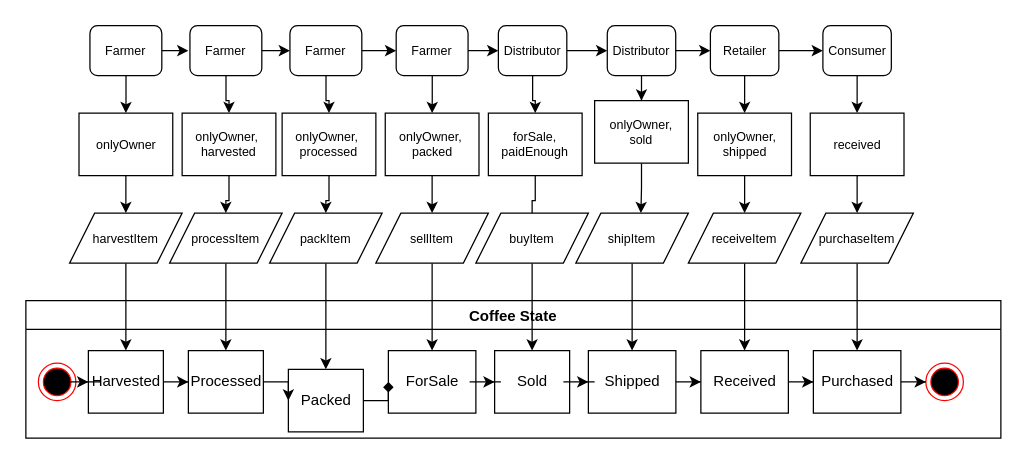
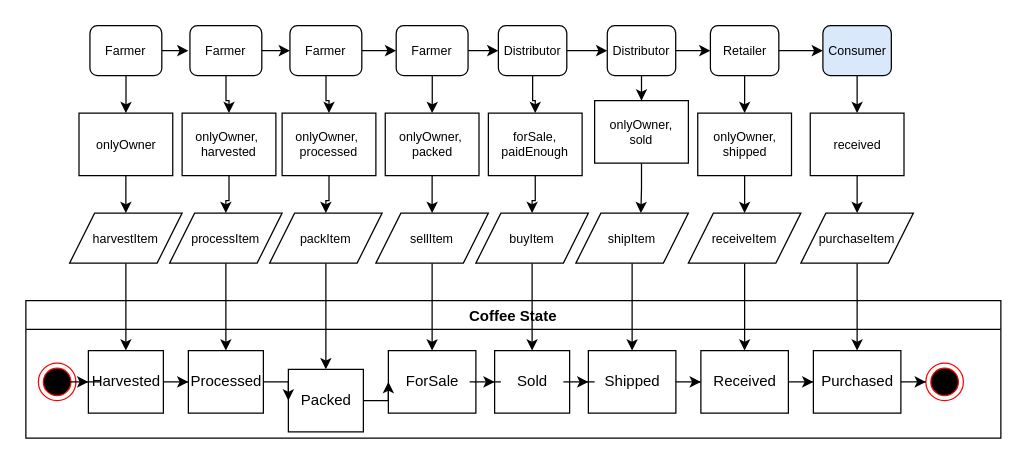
  <mxCell id="0" />
  <mxCell id="1" parent="0" />
  <mxCell id="2" value="Coffee State" style="swimlane;" vertex="1" parent="1"><mxGeometry x="20" y="240" width="780" height="110" as="geometry" /></mxCell>
  <mxCell id="3" value="" style="ellipse;html=1;shape=endState;fillColor=#000000;strokeColor=#ff0000;" vertex="1" parent="2"><mxGeometry x="720" y="50" width="30" height="30" as="geometry" /></mxCell>
  <mxCell id="4" value="" style="ellipse;html=1;shape=endState;fillColor=#000000;strokeColor=#ff0000;" vertex="1" parent="2"><mxGeometry x="10" y="50" width="30" height="30" as="geometry" /></mxCell>
  <mxCell id="5" value="Harvested" style="html=1;" vertex="1" parent="2"><mxGeometry x="50" y="40" width="60" height="50" as="geometry" /></mxCell>
  <mxCell id="6" style="edgeStyle=orthogonalEdgeStyle;rounded=0;orthogonalLoop=1;jettySize=auto;html=1;entryX=0;entryY=0.5;entryDx=0;entryDy=0;" edge="1" parent="2" source="4" target="5"><mxGeometry relative="1" as="geometry" /></mxCell>
  <mxCell id="7" value="Processed" style="html=1;" vertex="1" parent="2"><mxGeometry x="130" y="40" width="60" height="50" as="geometry" /></mxCell>
  <mxCell id="8" style="edgeStyle=orthogonalEdgeStyle;rounded=0;orthogonalLoop=1;jettySize=auto;html=1;" edge="1" parent="2" source="5" target="7"><mxGeometry relative="1" as="geometry" /></mxCell>
  <mxCell id="9" value="Packed" style="html=1;" vertex="1" parent="2"><mxGeometry x="210" y="55" width="60" height="50" as="geometry" /></mxCell>
  <mxCell id="10" style="edgeStyle=orthogonalEdgeStyle;rounded=0;orthogonalLoop=1;jettySize=auto;html=1;entryX=0;entryY=0.5;entryDx=0;entryDy=0;" edge="1" parent="2" source="7" target="9"><mxGeometry relative="1" as="geometry" /></mxCell>
  <mxCell id="11" value="Received" style="html=1;" vertex="1" parent="2"><mxGeometry x="540" y="40" width="70" height="50" as="geometry" /></mxCell>
  <mxCell id="12" value="Purchased" style="html=1;" vertex="1" parent="2"><mxGeometry x="630" y="40" width="70" height="50" as="geometry" /></mxCell>
  <mxCell id="13" style="edgeStyle=orthogonalEdgeStyle;rounded=0;orthogonalLoop=1;jettySize=auto;html=1;entryX=0;entryY=0.5;entryDx=0;entryDy=0;" edge="1" parent="2" source="11" target="12"><mxGeometry relative="1" as="geometry" /></mxCell>
  <mxCell id="14" style="edgeStyle=orthogonalEdgeStyle;rounded=0;orthogonalLoop=1;jettySize=auto;html=1;entryX=0;entryY=0.5;entryDx=0;entryDy=0;" edge="1" parent="2" source="12" target="3"><mxGeometry relative="1" as="geometry" /></mxCell>
  <mxCell id="15" value="Shipped" style="html=1;" vertex="1" parent="2"><mxGeometry x="450" y="40" width="70" height="50" as="geometry" /></mxCell>
  <mxCell id="16" style="edgeStyle=orthogonalEdgeStyle;rounded=0;orthogonalLoop=1;jettySize=auto;html=1;entryX=0;entryY=0.5;entryDx=0;entryDy=0;" edge="1" parent="2" source="15" target="11"><mxGeometry relative="1" as="geometry" /></mxCell>
  <mxCell id="17" value="ForSale" style="html=1;" vertex="1" parent="2"><mxGeometry x="290" y="40" width="70" height="50" as="geometry" /></mxCell>
- <mxCell id="18" style="edgeStyle=orthogonalEdgeStyle;rounded=0;orthogonalLoop=1;jettySize=auto;html=1;entryX=0;entryY=0.5;entryDx=0;entryDy=0;endArrow=diamond;" edge="1" parent="2" source="9" target="17"><mxGeometry relative="1" as="geometry" /></mxCell>
+ <mxCell id="18" style="edgeStyle=orthogonalEdgeStyle;rounded=0;orthogonalLoop=1;jettySize=auto;html=1;entryX=0;entryY=0.5;entryDx=0;entryDy=0;" edge="1" parent="2" source="9" target="17"><mxGeometry relative="1" as="geometry" /></mxCell>
  <mxCell id="19" value="Sold" style="html=1;" vertex="1" parent="2"><mxGeometry x="375" y="40" width="60" height="50" as="geometry" /></mxCell>
  <mxCell id="20" style="edgeStyle=orthogonalEdgeStyle;rounded=0;orthogonalLoop=1;jettySize=auto;html=1;entryX=0;entryY=0.5;entryDx=0;entryDy=0;" edge="1" parent="2" source="17" target="19"><mxGeometry relative="1" as="geometry" /></mxCell>
  <mxCell id="21" style="edgeStyle=orthogonalEdgeStyle;rounded=0;orthogonalLoop=1;jettySize=auto;html=1;entryX=0;entryY=0.5;entryDx=0;entryDy=0;" edge="1" parent="2" source="19" target="15"><mxGeometry relative="1" as="geometry" /></mxCell>
  <mxCell id="22" style="edgeStyle=orthogonalEdgeStyle;rounded=0;orthogonalLoop=1;jettySize=auto;html=1;fontSize=10;" edge="1" parent="1" source="23" target="5"><mxGeometry relative="1" as="geometry" /></mxCell>
  <mxCell id="23" value="&lt;font style=&quot;font-size: 10px;&quot;&gt;harvestItem&lt;/font&gt;" style="shape=parallelogram;perimeter=parallelogramPerimeter;whiteSpace=wrap;html=1;fixedSize=1;" vertex="1" parent="1"><mxGeometry x="55" y="170" width="90" height="40" as="geometry" /></mxCell>
  <mxCell id="24" style="edgeStyle=orthogonalEdgeStyle;rounded=0;orthogonalLoop=1;jettySize=auto;html=1;entryX=0.5;entryY=0;entryDx=0;entryDy=0;fontSize=10;" edge="1" parent="1" source="25" target="7"><mxGeometry relative="1" as="geometry" /></mxCell>
  <mxCell id="25" value="&lt;font style=&quot;font-size: 10px;&quot;&gt;processItem&lt;/font&gt;" style="shape=parallelogram;perimeter=parallelogramPerimeter;whiteSpace=wrap;html=1;fixedSize=1;" vertex="1" parent="1"><mxGeometry x="135" y="170" width="90" height="40" as="geometry" /></mxCell>
  <mxCell id="26" style="edgeStyle=orthogonalEdgeStyle;rounded=0;orthogonalLoop=1;jettySize=auto;html=1;exitX=0.5;exitY=1;exitDx=0;exitDy=0;entryX=0.5;entryY=0;entryDx=0;entryDy=0;fontSize=10;" edge="1" parent="1" source="27" target="9"><mxGeometry relative="1" as="geometry" /></mxCell>
  <mxCell id="27" value="&lt;font style=&quot;font-size: 10px;&quot;&gt;packItem&lt;/font&gt;" style="shape=parallelogram;perimeter=parallelogramPerimeter;whiteSpace=wrap;html=1;fixedSize=1;" vertex="1" parent="1"><mxGeometry x="215" y="170" width="90" height="40" as="geometry" /></mxCell>
  <mxCell id="28" style="edgeStyle=orthogonalEdgeStyle;rounded=0;orthogonalLoop=1;jettySize=auto;html=1;fontSize=10;" edge="1" parent="1" source="29" target="17"><mxGeometry relative="1" as="geometry" /></mxCell>
  <mxCell id="29" value="&lt;font style=&quot;font-size: 10px;&quot;&gt;sellItem&lt;/font&gt;" style="shape=parallelogram;perimeter=parallelogramPerimeter;whiteSpace=wrap;html=1;fixedSize=1;" vertex="1" parent="1"><mxGeometry x="300" y="170" width="90" height="40" as="geometry" /></mxCell>
  <mxCell id="30" style="edgeStyle=orthogonalEdgeStyle;rounded=0;orthogonalLoop=1;jettySize=auto;html=1;entryX=0.5;entryY=0;entryDx=0;entryDy=0;fontSize=10;" edge="1" parent="1" source="31" target="19"><mxGeometry relative="1" as="geometry" /></mxCell>
  <mxCell id="31" value="&lt;font style=&quot;font-size: 10px;&quot;&gt;buyItem&lt;/font&gt;" style="shape=parallelogram;perimeter=parallelogramPerimeter;whiteSpace=wrap;html=1;fixedSize=1;" vertex="1" parent="1"><mxGeometry x="380" y="170" width="90" height="40" as="geometry" /></mxCell>
  <mxCell id="32" style="edgeStyle=orthogonalEdgeStyle;rounded=0;orthogonalLoop=1;jettySize=auto;html=1;fontSize=10;" edge="1" parent="1" source="33" target="15"><mxGeometry relative="1" as="geometry" /></mxCell>
  <mxCell id="33" value="&lt;font style=&quot;font-size: 10px;&quot;&gt;shipItem&lt;/font&gt;" style="shape=parallelogram;perimeter=parallelogramPerimeter;whiteSpace=wrap;html=1;fixedSize=1;" vertex="1" parent="1"><mxGeometry x="460" y="170" width="90" height="40" as="geometry" /></mxCell>
  <mxCell id="34" style="edgeStyle=orthogonalEdgeStyle;rounded=0;orthogonalLoop=1;jettySize=auto;html=1;entryX=0.5;entryY=0;entryDx=0;entryDy=0;fontSize=10;" edge="1" parent="1" source="35" target="11"><mxGeometry relative="1" as="geometry" /></mxCell>
  <mxCell id="35" value="&lt;font style=&quot;font-size: 10px;&quot;&gt;receiveItem&lt;/font&gt;" style="shape=parallelogram;perimeter=parallelogramPerimeter;whiteSpace=wrap;html=1;fixedSize=1;" vertex="1" parent="1"><mxGeometry x="550" y="170" width="90" height="40" as="geometry" /></mxCell>
  <mxCell id="36" style="edgeStyle=orthogonalEdgeStyle;rounded=0;orthogonalLoop=1;jettySize=auto;html=1;entryX=0.5;entryY=0;entryDx=0;entryDy=0;fontSize=10;" edge="1" parent="1" source="37" target="12"><mxGeometry relative="1" as="geometry" /></mxCell>
  <mxCell id="37" value="&lt;font style=&quot;font-size: 10px;&quot;&gt;purchaseItem&lt;/font&gt;" style="shape=parallelogram;perimeter=parallelogramPerimeter;whiteSpace=wrap;html=1;fixedSize=1;" vertex="1" parent="1"><mxGeometry x="640" y="170" width="90" height="40" as="geometry" /></mxCell>
  <mxCell id="38" style="edgeStyle=orthogonalEdgeStyle;rounded=0;orthogonalLoop=1;jettySize=auto;html=1;entryX=0.5;entryY=0;entryDx=0;entryDy=0;fontSize=10;" edge="1" parent="1" source="39" target="23"><mxGeometry relative="1" as="geometry" /></mxCell>
  <mxCell id="39" value="onlyOwner" style="rounded=0;whiteSpace=wrap;html=1;fontSize=10;" vertex="1" parent="1"><mxGeometry x="62.5" y="90" width="75" height="50" as="geometry" /></mxCell>
  <mxCell id="40" style="edgeStyle=orthogonalEdgeStyle;rounded=0;orthogonalLoop=1;jettySize=auto;html=1;entryX=0.5;entryY=0;entryDx=0;entryDy=0;fontSize=10;" edge="1" parent="1" source="41" target="25"><mxGeometry relative="1" as="geometry" /></mxCell>
  <mxCell id="41" value="onlyOwner,&amp;nbsp;&lt;br&gt;harvested" style="rounded=0;whiteSpace=wrap;html=1;fontSize=10;" vertex="1" parent="1"><mxGeometry x="145" y="90" width="75" height="50" as="geometry" /></mxCell>
  <mxCell id="42" style="edgeStyle=orthogonalEdgeStyle;rounded=0;orthogonalLoop=1;jettySize=auto;html=1;entryX=0.5;entryY=0;entryDx=0;entryDy=0;fontSize=10;" edge="1" parent="1" source="43" target="27"><mxGeometry relative="1" as="geometry" /></mxCell>
  <mxCell id="43" value="onlyOwner,&amp;nbsp;&lt;br&gt;processed" style="rounded=0;whiteSpace=wrap;html=1;fontSize=10;" vertex="1" parent="1"><mxGeometry x="225" y="90" width="75" height="50" as="geometry" /></mxCell>
  <mxCell id="44" style="edgeStyle=orthogonalEdgeStyle;rounded=0;orthogonalLoop=1;jettySize=auto;html=1;entryX=0.5;entryY=0;entryDx=0;entryDy=0;fontSize=10;" edge="1" parent="1" source="45" target="29"><mxGeometry relative="1" as="geometry" /></mxCell>
  <mxCell id="45" value="onlyOwner,&amp;nbsp;&lt;br&gt;packed" style="rounded=0;whiteSpace=wrap;html=1;fontSize=10;" vertex="1" parent="1"><mxGeometry x="307.5" y="90" width="75" height="50" as="geometry" /></mxCell>
- <mxCell id="46" style="edgeStyle=orthogonalEdgeStyle;rounded=0;orthogonalLoop=1;jettySize=auto;html=1;entryX=0.5;entryY=0;entryDx=0;entryDy=0;fontSize=10;endArrow=none;" edge="1" parent="1" source="47" target="31"><mxGeometry relative="1" as="geometry" /></mxCell>
+ <mxCell id="46" style="edgeStyle=orthogonalEdgeStyle;rounded=0;orthogonalLoop=1;jettySize=auto;html=1;entryX=0.5;entryY=0;entryDx=0;entryDy=0;fontSize=10;" edge="1" parent="1" source="47" target="31"><mxGeometry relative="1" as="geometry" /></mxCell>
  <mxCell id="47" value="forSale,&lt;br&gt;paidEnough" style="rounded=0;whiteSpace=wrap;html=1;fontSize=10;" vertex="1" parent="1"><mxGeometry x="390" y="90" width="75" height="50" as="geometry" /></mxCell>
  <mxCell id="48" style="edgeStyle=orthogonalEdgeStyle;rounded=0;orthogonalLoop=1;jettySize=auto;html=1;entryX=0.578;entryY=0;entryDx=0;entryDy=0;entryPerimeter=0;fontSize=10;" edge="1" parent="1" source="49" target="33"><mxGeometry relative="1" as="geometry" /></mxCell>
  <mxCell id="49" value="onlyOwner,&lt;br&gt;sold" style="rounded=0;whiteSpace=wrap;html=1;fontSize=10;" vertex="1" parent="1"><mxGeometry x="475" y="80" width="75" height="50" as="geometry" /></mxCell>
  <mxCell id="50" style="edgeStyle=orthogonalEdgeStyle;rounded=0;orthogonalLoop=1;jettySize=auto;html=1;entryX=0.5;entryY=0;entryDx=0;entryDy=0;fontSize=10;" edge="1" parent="1" source="51" target="35"><mxGeometry relative="1" as="geometry" /></mxCell>
  <mxCell id="51" value="onlyOwner, shipped" style="rounded=0;whiteSpace=wrap;html=1;fontSize=10;" vertex="1" parent="1"><mxGeometry x="557.5" y="90" width="75" height="50" as="geometry" /></mxCell>
  <mxCell id="52" style="edgeStyle=orthogonalEdgeStyle;rounded=0;orthogonalLoop=1;jettySize=auto;html=1;entryX=0.5;entryY=0;entryDx=0;entryDy=0;fontSize=10;" edge="1" parent="1" source="53" target="37"><mxGeometry relative="1" as="geometry" /></mxCell>
  <mxCell id="53" value="received" style="rounded=0;whiteSpace=wrap;html=1;fontSize=10;" vertex="1" parent="1"><mxGeometry x="647.5" y="90" width="75" height="50" as="geometry" /></mxCell>
  <mxCell id="54" style="edgeStyle=orthogonalEdgeStyle;rounded=0;orthogonalLoop=1;jettySize=auto;html=1;entryX=0.5;entryY=0;entryDx=0;entryDy=0;fontSize=10;" edge="1" parent="1" source="56" target="39"><mxGeometry relative="1" as="geometry" /></mxCell>
  <mxCell id="55" style="edgeStyle=orthogonalEdgeStyle;rounded=0;orthogonalLoop=1;jettySize=auto;html=1;fontSize=10;" edge="1" parent="1" source="56"><mxGeometry relative="1" as="geometry"><mxPoint x="150" y="40" as="targetPoint" /></mxGeometry></mxCell>
  <mxCell id="56" value="Farmer" style="rounded=1;whiteSpace=wrap;html=1;fontSize=10;" vertex="1" parent="1"><mxGeometry x="71.25" y="20" width="57.5" height="40" as="geometry" /></mxCell>
  <mxCell id="57" style="edgeStyle=orthogonalEdgeStyle;rounded=0;orthogonalLoop=1;jettySize=auto;html=1;entryX=0.5;entryY=0;entryDx=0;entryDy=0;fontSize=10;" edge="1" parent="1" source="59" target="41"><mxGeometry relative="1" as="geometry" /></mxCell>
  <mxCell id="58" style="edgeStyle=orthogonalEdgeStyle;rounded=0;orthogonalLoop=1;jettySize=auto;html=1;entryX=0;entryY=0.5;entryDx=0;entryDy=0;fontSize=10;" edge="1" parent="1" source="59" target="62"><mxGeometry relative="1" as="geometry" /></mxCell>
  <mxCell id="59" value="Farmer" style="rounded=1;whiteSpace=wrap;html=1;fontSize=10;" vertex="1" parent="1"><mxGeometry x="151.25" y="20" width="57.5" height="40" as="geometry" /></mxCell>
  <mxCell id="60" style="edgeStyle=orthogonalEdgeStyle;rounded=0;orthogonalLoop=1;jettySize=auto;html=1;entryX=0.5;entryY=0;entryDx=0;entryDy=0;fontSize=10;" edge="1" parent="1" source="62" target="43"><mxGeometry relative="1" as="geometry" /></mxCell>
  <mxCell id="61" style="edgeStyle=orthogonalEdgeStyle;rounded=0;orthogonalLoop=1;jettySize=auto;html=1;entryX=0;entryY=0.5;entryDx=0;entryDy=0;fontSize=10;" edge="1" parent="1" source="62" target="65"><mxGeometry relative="1" as="geometry" /></mxCell>
  <mxCell id="62" value="Farmer" style="rounded=1;whiteSpace=wrap;html=1;fontSize=10;" vertex="1" parent="1"><mxGeometry x="231.25" y="20" width="57.5" height="40" as="geometry" /></mxCell>
  <mxCell id="63" style="edgeStyle=orthogonalEdgeStyle;rounded=0;orthogonalLoop=1;jettySize=auto;html=1;entryX=0.5;entryY=0;entryDx=0;entryDy=0;fontSize=10;" edge="1" parent="1" source="65" target="45"><mxGeometry relative="1" as="geometry" /></mxCell>
  <mxCell id="64" style="edgeStyle=orthogonalEdgeStyle;rounded=0;orthogonalLoop=1;jettySize=auto;html=1;entryX=0.5;entryY=1;entryDx=0;entryDy=0;fontSize=10;" edge="1" parent="1" source="65" target="68"><mxGeometry relative="1" as="geometry" /></mxCell>
  <mxCell id="65" value="Farmer" style="rounded=1;whiteSpace=wrap;html=1;fontSize=10;" vertex="1" parent="1"><mxGeometry x="316.25" y="20" width="57.5" height="40" as="geometry" /></mxCell>
  <mxCell id="66" style="edgeStyle=orthogonalEdgeStyle;rounded=0;orthogonalLoop=1;jettySize=auto;html=1;entryX=0.5;entryY=0;entryDx=0;entryDy=0;fontSize=10;" edge="1" parent="1" source="68" target="47"><mxGeometry relative="1" as="geometry" /></mxCell>
  <mxCell id="67" style="edgeStyle=orthogonalEdgeStyle;rounded=0;orthogonalLoop=1;jettySize=auto;html=1;fontSize=10;" edge="1" parent="1" source="68" target="71"><mxGeometry relative="1" as="geometry" /></mxCell>
  <mxCell id="68" value="Distributor" style="rounded=1;whiteSpace=wrap;html=1;fontSize=10;direction=south;" vertex="1" parent="1"><mxGeometry x="398" y="20" width="54.75" height="40" as="geometry" /></mxCell>
  <mxCell id="69" style="edgeStyle=orthogonalEdgeStyle;rounded=0;orthogonalLoop=1;jettySize=auto;html=1;entryX=0.5;entryY=0;entryDx=0;entryDy=0;fontSize=10;" edge="1" parent="1" source="71" target="49"><mxGeometry relative="1" as="geometry" /></mxCell>
  <mxCell id="70" style="edgeStyle=orthogonalEdgeStyle;rounded=0;orthogonalLoop=1;jettySize=auto;html=1;exitX=0.5;exitY=0;exitDx=0;exitDy=0;entryX=0.5;entryY=1;entryDx=0;entryDy=0;fontSize=10;" edge="1" parent="1" source="71" target="74"><mxGeometry relative="1" as="geometry" /></mxCell>
  <mxCell id="71" value="Distributor" style="rounded=1;whiteSpace=wrap;html=1;fontSize=10;direction=south;" vertex="1" parent="1"><mxGeometry x="485.12" y="20" width="54.75" height="40" as="geometry" /></mxCell>
  <mxCell id="72" style="edgeStyle=orthogonalEdgeStyle;rounded=0;orthogonalLoop=1;jettySize=auto;html=1;entryX=0.5;entryY=0;entryDx=0;entryDy=0;fontSize=10;" edge="1" parent="1" source="74" target="51"><mxGeometry relative="1" as="geometry" /></mxCell>
  <mxCell id="73" style="edgeStyle=orthogonalEdgeStyle;rounded=0;orthogonalLoop=1;jettySize=auto;html=1;entryX=0.5;entryY=1;entryDx=0;entryDy=0;fontSize=10;" edge="1" parent="1" source="74" target="76"><mxGeometry relative="1" as="geometry" /></mxCell>
  <mxCell id="74" value="Retailer" style="rounded=1;whiteSpace=wrap;html=1;fontSize=10;direction=south;" vertex="1" parent="1"><mxGeometry x="567.63" y="20" width="54.75" height="40" as="geometry" /></mxCell>
  <mxCell id="75" style="edgeStyle=orthogonalEdgeStyle;rounded=0;orthogonalLoop=1;jettySize=auto;html=1;entryX=0.5;entryY=0;entryDx=0;entryDy=0;fontSize=10;" edge="1" parent="1" source="76" target="53"><mxGeometry relative="1" as="geometry" /></mxCell>
- <mxCell id="76" value="Consumer" style="rounded=1;whiteSpace=wrap;html=1;fontSize=10;direction=south;" vertex="1" parent="1"><mxGeometry x="657.62" y="20" width="54.75" height="40" as="geometry" /></mxCell>
+ <mxCell id="76" value="Consumer" style="rounded=1;whiteSpace=wrap;html=1;fontSize=10;direction=south;fillColor=#dae8fc;" vertex="1" parent="1"><mxGeometry x="657.62" y="20" width="54.75" height="40" as="geometry" /></mxCell>
